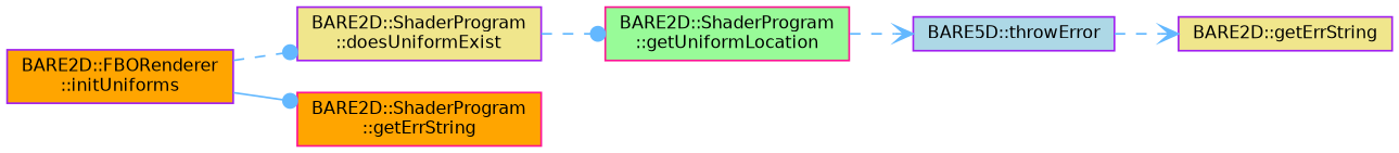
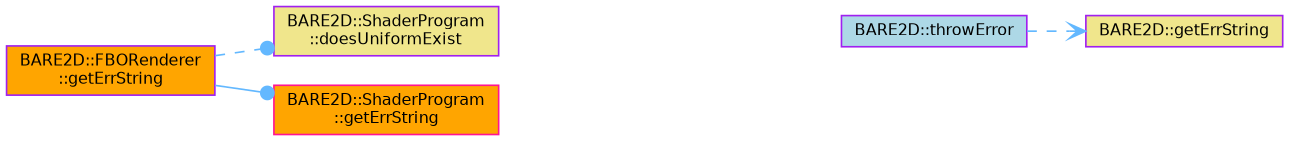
  digraph {
    rankdir=LR
    node [color=purple fillcolor=orange fontname=Helvetica fontsize=10 shape=box style=filled]
    edge [arrowhead=dot color=steelblue1 fontname=Helvetica fontsize=10 labelfontname=Helvetica labelfontsize=10 style=dashed]
-   n1 [fontcolor=black height=0.2 label="BARE2D::FBORenderer\l::initUniforms" width=0.4]
+   n1 [fontcolor=black height=0.2 label="BARE2D::FBORenderer\l::getErrString" width=0.4]
    n2 [fillcolor=khaki height=0.2 label="BARE2D::ShaderProgram\l::doesUniformExist" width=0.4]
    n3 [color=deeppink height=0.2 label="BARE2D::ShaderProgram\l::getErrString" width=0.4]
-   n4 [color=deeppink fillcolor=palegreen height=0.2 label="BARE2D::ShaderProgram\l::getUniformLocation" width=0.4]
-   n5 [fillcolor=lightblue height=0.2 label="BARE5D::throwError" width=0.4]
+   n5 [fillcolor=lightblue height=0.2 label="BARE2D::throwError" width=0.4]
    n6 [fillcolor=khaki height=0.2 label="BARE2D::getErrString" width=0.4]
    n1 -> n2
    n1 -> n3 [style=solid]
-   n2 -> n4
-   n4 -> n5 [arrowhead=vee]
    n5 -> n6 [arrowhead=vee]
  }
